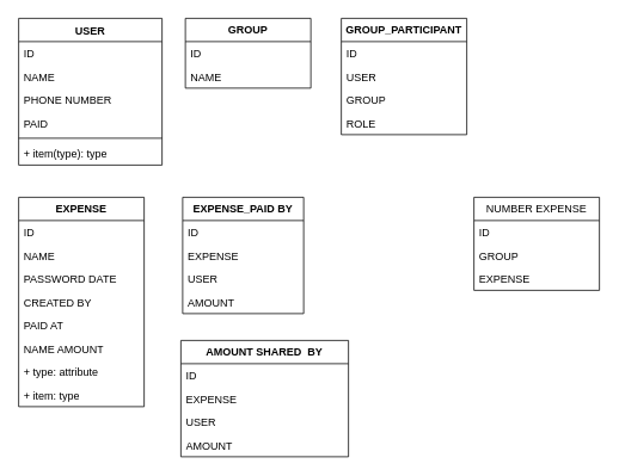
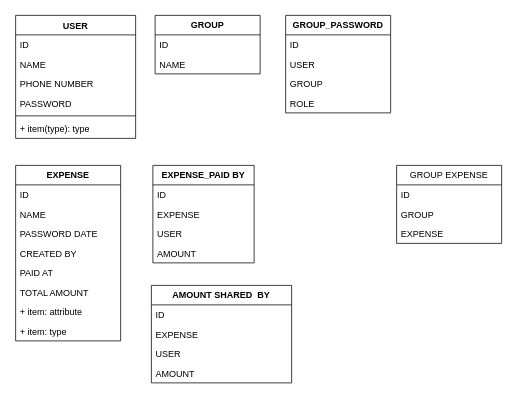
  <mxCell id="0" />
  <mxCell id="1" parent="0" />
  <mxCell id="2" value="USER" style="swimlane;fontStyle=1;align=center;verticalAlign=top;childLayout=stackLayout;horizontal=1;startSize=26;horizontalStack=0;resizeParent=1;resizeParentMax=0;resizeLast=0;collapsible=1;marginBottom=0;whiteSpace=wrap;html=1;" vertex="1" parent="1"><mxGeometry x="20" y="20" width="160" height="164" as="geometry" /></mxCell>
  <mxCell id="3" value="ID&lt;br&gt;" style="text;strokeColor=none;fillColor=none;align=left;verticalAlign=top;spacingLeft=4;spacingRight=4;overflow=hidden;rotatable=0;points=[[0,0.5],[1,0.5]];portConstraint=eastwest;whiteSpace=wrap;html=1;" vertex="1" parent="2"><mxGeometry y="26" width="160" height="26" as="geometry" /></mxCell>
  <mxCell id="4" value="NAME" style="text;strokeColor=none;fillColor=none;align=left;verticalAlign=top;spacingLeft=4;spacingRight=4;overflow=hidden;rotatable=0;points=[[0,0.5],[1,0.5]];portConstraint=eastwest;whiteSpace=wrap;html=1;" vertex="1" parent="2"><mxGeometry y="52" width="160" height="26" as="geometry" /></mxCell>
  <mxCell id="5" value="PHONE NUMBER" style="text;strokeColor=none;fillColor=none;align=left;verticalAlign=top;spacingLeft=4;spacingRight=4;overflow=hidden;rotatable=0;points=[[0,0.5],[1,0.5]];portConstraint=eastwest;whiteSpace=wrap;html=1;" vertex="1" parent="2"><mxGeometry y="78" width="160" height="26" as="geometry" /></mxCell>
- <mxCell id="6" value="PAID" style="text;strokeColor=none;fillColor=none;align=left;verticalAlign=top;spacingLeft=4;spacingRight=4;overflow=hidden;rotatable=0;points=[[0,0.5],[1,0.5]];portConstraint=eastwest;whiteSpace=wrap;html=1;" vertex="1" parent="2"><mxGeometry y="104" width="160" height="26" as="geometry" /></mxCell>
+ <mxCell id="6" value="PASSWORD" style="text;strokeColor=none;fillColor=none;align=left;verticalAlign=top;spacingLeft=4;spacingRight=4;overflow=hidden;rotatable=0;points=[[0,0.5],[1,0.5]];portConstraint=eastwest;whiteSpace=wrap;html=1;" vertex="1" parent="2"><mxGeometry y="104" width="160" height="26" as="geometry" /></mxCell>
  <mxCell id="7" value="" style="line;strokeWidth=1;fillColor=none;align=left;verticalAlign=middle;spacingTop=-1;spacingLeft=3;spacingRight=3;rotatable=0;labelPosition=right;points=[];portConstraint=eastwest;strokeColor=inherit;" vertex="1" parent="2"><mxGeometry y="130" width="160" height="8" as="geometry" /></mxCell>
  <mxCell id="8" value="+ item(type): type" style="text;strokeColor=none;fillColor=none;align=left;verticalAlign=top;spacingLeft=4;spacingRight=4;overflow=hidden;rotatable=0;points=[[0,0.5],[1,0.5]];portConstraint=eastwest;whiteSpace=wrap;html=1;" vertex="1" parent="2"><mxGeometry y="138" width="160" height="26" as="geometry" /></mxCell>
- <mxCell id="9" value="&lt;b&gt;GROUP_PARTICIPANT&lt;/b&gt;" style="swimlane;fontStyle=0;childLayout=stackLayout;horizontal=1;startSize=26;fillColor=none;horizontalStack=0;resizeParent=1;resizeParentMax=0;resizeLast=0;collapsible=1;marginBottom=0;whiteSpace=wrap;html=1;" vertex="1" parent="1"><mxGeometry x="380" y="20" width="140" height="130" as="geometry" /></mxCell>
+ <mxCell id="9" value="&lt;b&gt;GROUP_PASSWORD&lt;/b&gt;" style="swimlane;fontStyle=0;childLayout=stackLayout;horizontal=1;startSize=26;fillColor=none;horizontalStack=0;resizeParent=1;resizeParentMax=0;resizeLast=0;collapsible=1;marginBottom=0;whiteSpace=wrap;html=1;" vertex="1" parent="1"><mxGeometry x="380" y="20" width="140" height="130" as="geometry" /></mxCell>
  <mxCell id="10" value="ID" style="text;strokeColor=none;fillColor=none;align=left;verticalAlign=top;spacingLeft=4;spacingRight=4;overflow=hidden;rotatable=0;points=[[0,0.5],[1,0.5]];portConstraint=eastwest;whiteSpace=wrap;html=1;" vertex="1" parent="9"><mxGeometry y="26" width="140" height="26" as="geometry" /></mxCell>
  <mxCell id="11" value="USER" style="text;strokeColor=none;fillColor=none;align=left;verticalAlign=top;spacingLeft=4;spacingRight=4;overflow=hidden;rotatable=0;points=[[0,0.5],[1,0.5]];portConstraint=eastwest;whiteSpace=wrap;html=1;" vertex="1" parent="9"><mxGeometry y="52" width="140" height="26" as="geometry" /></mxCell>
  <mxCell id="12" value="GROUP" style="text;strokeColor=none;fillColor=none;align=left;verticalAlign=top;spacingLeft=4;spacingRight=4;overflow=hidden;rotatable=0;points=[[0,0.5],[1,0.5]];portConstraint=eastwest;whiteSpace=wrap;html=1;" vertex="1" parent="9"><mxGeometry y="78" width="140" height="26" as="geometry" /></mxCell>
  <mxCell id="13" value="ROLE" style="text;strokeColor=none;fillColor=none;align=left;verticalAlign=top;spacingLeft=4;spacingRight=4;overflow=hidden;rotatable=0;points=[[0,0.5],[1,0.5]];portConstraint=eastwest;whiteSpace=wrap;html=1;" vertex="1" parent="9"><mxGeometry y="104" width="140" height="26" as="geometry" /></mxCell>
  <mxCell id="14" value="&lt;b&gt;GROUP&lt;/b&gt;" style="swimlane;fontStyle=0;childLayout=stackLayout;horizontal=1;startSize=26;fillColor=none;horizontalStack=0;resizeParent=1;resizeParentMax=0;resizeLast=0;collapsible=1;marginBottom=0;whiteSpace=wrap;html=1;" vertex="1" parent="1"><mxGeometry x="206" y="20" width="140" height="78" as="geometry" /></mxCell>
  <mxCell id="15" value="ID" style="text;strokeColor=none;fillColor=none;align=left;verticalAlign=top;spacingLeft=4;spacingRight=4;overflow=hidden;rotatable=0;points=[[0,0.5],[1,0.5]];portConstraint=eastwest;whiteSpace=wrap;html=1;" vertex="1" parent="14"><mxGeometry y="26" width="140" height="26" as="geometry" /></mxCell>
  <mxCell id="16" value="NAME" style="text;strokeColor=none;fillColor=none;align=left;verticalAlign=top;spacingLeft=4;spacingRight=4;overflow=hidden;rotatable=0;points=[[0,0.5],[1,0.5]];portConstraint=eastwest;whiteSpace=wrap;html=1;" vertex="1" parent="14"><mxGeometry y="52" width="140" height="26" as="geometry" /></mxCell>
  <mxCell id="17" value="&lt;b&gt;EXPENSE&lt;/b&gt;" style="swimlane;fontStyle=0;childLayout=stackLayout;horizontal=1;startSize=26;fillColor=none;horizontalStack=0;resizeParent=1;resizeParentMax=0;resizeLast=0;collapsible=1;marginBottom=0;whiteSpace=wrap;html=1;" vertex="1" parent="1"><mxGeometry x="20" y="220" width="140" height="234" as="geometry" /></mxCell>
  <mxCell id="18" value="ID" style="text;strokeColor=none;fillColor=none;align=left;verticalAlign=top;spacingLeft=4;spacingRight=4;overflow=hidden;rotatable=0;points=[[0,0.5],[1,0.5]];portConstraint=eastwest;whiteSpace=wrap;html=1;" vertex="1" parent="17"><mxGeometry y="26" width="140" height="26" as="geometry" /></mxCell>
  <mxCell id="19" value="NAME" style="text;strokeColor=none;fillColor=none;align=left;verticalAlign=top;spacingLeft=4;spacingRight=4;overflow=hidden;rotatable=0;points=[[0,0.5],[1,0.5]];portConstraint=eastwest;whiteSpace=wrap;html=1;" vertex="1" parent="17"><mxGeometry y="52" width="140" height="26" as="geometry" /></mxCell>
  <mxCell id="20" value="PASSWORD DATE" style="text;strokeColor=none;fillColor=none;align=left;verticalAlign=top;spacingLeft=4;spacingRight=4;overflow=hidden;rotatable=0;points=[[0,0.5],[1,0.5]];portConstraint=eastwest;whiteSpace=wrap;html=1;" vertex="1" parent="17"><mxGeometry y="78" width="140" height="26" as="geometry" /></mxCell>
  <mxCell id="21" value="CREATED BY" style="text;strokeColor=none;fillColor=none;align=left;verticalAlign=top;spacingLeft=4;spacingRight=4;overflow=hidden;rotatable=0;points=[[0,0.5],[1,0.5]];portConstraint=eastwest;whiteSpace=wrap;html=1;" vertex="1" parent="17"><mxGeometry y="104" width="140" height="26" as="geometry" /></mxCell>
  <mxCell id="22" value="PAID AT" style="text;strokeColor=none;fillColor=none;align=left;verticalAlign=top;spacingLeft=4;spacingRight=4;overflow=hidden;rotatable=0;points=[[0,0.5],[1,0.5]];portConstraint=eastwest;whiteSpace=wrap;html=1;" vertex="1" parent="17"><mxGeometry y="130" width="140" height="26" as="geometry" /></mxCell>
- <mxCell id="23" value="NAME AMOUNT" style="text;strokeColor=none;fillColor=none;align=left;verticalAlign=top;spacingLeft=4;spacingRight=4;overflow=hidden;rotatable=0;points=[[0,0.5],[1,0.5]];portConstraint=eastwest;whiteSpace=wrap;html=1;" vertex="1" parent="17"><mxGeometry y="156" width="140" height="26" as="geometry" /></mxCell>
- <mxCell id="24" value="+ type: attribute" style="text;strokeColor=none;fillColor=none;align=left;verticalAlign=top;spacingLeft=4;spacingRight=4;overflow=hidden;rotatable=0;points=[[0,0.5],[1,0.5]];portConstraint=eastwest;whiteSpace=wrap;html=1;" vertex="1" parent="17"><mxGeometry y="182" width="140" height="26" as="geometry" /></mxCell>
+ <mxCell id="23" value="TOTAL AMOUNT" style="text;strokeColor=none;fillColor=none;align=left;verticalAlign=top;spacingLeft=4;spacingRight=4;overflow=hidden;rotatable=0;points=[[0,0.5],[1,0.5]];portConstraint=eastwest;whiteSpace=wrap;html=1;" vertex="1" parent="17"><mxGeometry y="156" width="140" height="26" as="geometry" /></mxCell>
+ <mxCell id="24" value="+ item: attribute" style="text;strokeColor=none;fillColor=none;align=left;verticalAlign=top;spacingLeft=4;spacingRight=4;overflow=hidden;rotatable=0;points=[[0,0.5],[1,0.5]];portConstraint=eastwest;whiteSpace=wrap;html=1;" vertex="1" parent="17"><mxGeometry y="182" width="140" height="26" as="geometry" /></mxCell>
  <mxCell id="25" value="+ item: type" style="text;strokeColor=none;fillColor=none;align=left;verticalAlign=top;spacingLeft=4;spacingRight=4;overflow=hidden;rotatable=0;points=[[0,0.5],[1,0.5]];portConstraint=eastwest;whiteSpace=wrap;html=1;" vertex="1" parent="17"><mxGeometry y="208" width="140" height="26" as="geometry" /></mxCell>
  <mxCell id="26" value="&lt;b&gt;EXPENSE_PAID BY&lt;/b&gt;" style="swimlane;fontStyle=0;childLayout=stackLayout;horizontal=1;startSize=26;fillColor=none;horizontalStack=0;resizeParent=1;resizeParentMax=0;resizeLast=0;collapsible=1;marginBottom=0;whiteSpace=wrap;html=1;" vertex="1" parent="1"><mxGeometry x="203" y="220" width="135" height="130" as="geometry" /></mxCell>
  <mxCell id="27" value="ID" style="text;strokeColor=none;fillColor=none;align=left;verticalAlign=top;spacingLeft=4;spacingRight=4;overflow=hidden;rotatable=0;points=[[0,0.5],[1,0.5]];portConstraint=eastwest;whiteSpace=wrap;html=1;" vertex="1" parent="26"><mxGeometry y="26" width="135" height="26" as="geometry" /></mxCell>
  <mxCell id="28" value="EXPENSE" style="text;strokeColor=none;fillColor=none;align=left;verticalAlign=top;spacingLeft=4;spacingRight=4;overflow=hidden;rotatable=0;points=[[0,0.5],[1,0.5]];portConstraint=eastwest;whiteSpace=wrap;html=1;" vertex="1" parent="26"><mxGeometry y="52" width="135" height="26" as="geometry" /></mxCell>
  <mxCell id="29" value="USER" style="text;strokeColor=none;fillColor=none;align=left;verticalAlign=top;spacingLeft=4;spacingRight=4;overflow=hidden;rotatable=0;points=[[0,0.5],[1,0.5]];portConstraint=eastwest;whiteSpace=wrap;html=1;" vertex="1" parent="26"><mxGeometry y="78" width="135" height="26" as="geometry" /></mxCell>
  <mxCell id="30" value="AMOUNT" style="text;strokeColor=none;fillColor=none;align=left;verticalAlign=top;spacingLeft=4;spacingRight=4;overflow=hidden;rotatable=0;points=[[0,0.5],[1,0.5]];portConstraint=eastwest;whiteSpace=wrap;html=1;" vertex="1" parent="26"><mxGeometry y="104" width="135" height="26" as="geometry" /></mxCell>
- <mxCell id="31" value="NUMBER EXPENSE" style="swimlane;fontStyle=0;childLayout=stackLayout;horizontal=1;startSize=26;fillColor=none;horizontalStack=0;resizeParent=1;resizeParentMax=0;resizeLast=0;collapsible=1;marginBottom=0;whiteSpace=wrap;html=1;" vertex="1" parent="1"><mxGeometry x="528" y="220" width="140" height="104" as="geometry" /></mxCell>
+ <mxCell id="31" value="GROUP EXPENSE" style="swimlane;fontStyle=0;childLayout=stackLayout;horizontal=1;startSize=26;fillColor=none;horizontalStack=0;resizeParent=1;resizeParentMax=0;resizeLast=0;collapsible=1;marginBottom=0;whiteSpace=wrap;html=1;" vertex="1" parent="1"><mxGeometry x="528" y="220" width="140" height="104" as="geometry" /></mxCell>
  <mxCell id="32" value="ID" style="text;strokeColor=none;fillColor=none;align=left;verticalAlign=top;spacingLeft=4;spacingRight=4;overflow=hidden;rotatable=0;points=[[0,0.5],[1,0.5]];portConstraint=eastwest;whiteSpace=wrap;html=1;" vertex="1" parent="31"><mxGeometry y="26" width="140" height="26" as="geometry" /></mxCell>
  <mxCell id="33" value="GROUP" style="text;strokeColor=none;fillColor=none;align=left;verticalAlign=top;spacingLeft=4;spacingRight=4;overflow=hidden;rotatable=0;points=[[0,0.5],[1,0.5]];portConstraint=eastwest;whiteSpace=wrap;html=1;" vertex="1" parent="31"><mxGeometry y="52" width="140" height="26" as="geometry" /></mxCell>
  <mxCell id="34" value="EXPENSE" style="text;strokeColor=none;fillColor=none;align=left;verticalAlign=top;spacingLeft=4;spacingRight=4;overflow=hidden;rotatable=0;points=[[0,0.5],[1,0.5]];portConstraint=eastwest;whiteSpace=wrap;html=1;" vertex="1" parent="31"><mxGeometry y="78" width="140" height="26" as="geometry" /></mxCell>
  <mxCell id="35" value="&lt;b&gt;AMOUNT SHARED&amp;nbsp; BY&lt;/b&gt;" style="swimlane;fontStyle=0;childLayout=stackLayout;horizontal=1;startSize=26;fillColor=none;horizontalStack=0;resizeParent=1;resizeParentMax=0;resizeLast=0;collapsible=1;marginBottom=0;whiteSpace=wrap;html=1;" vertex="1" parent="1"><mxGeometry x="201" y="380" width="187" height="130" as="geometry" /></mxCell>
  <mxCell id="36" value="ID" style="text;strokeColor=none;fillColor=none;align=left;verticalAlign=top;spacingLeft=4;spacingRight=4;overflow=hidden;rotatable=0;points=[[0,0.5],[1,0.5]];portConstraint=eastwest;whiteSpace=wrap;html=1;" vertex="1" parent="35"><mxGeometry y="26" width="187" height="26" as="geometry" /></mxCell>
  <mxCell id="37" value="EXPENSE" style="text;strokeColor=none;fillColor=none;align=left;verticalAlign=top;spacingLeft=4;spacingRight=4;overflow=hidden;rotatable=0;points=[[0,0.5],[1,0.5]];portConstraint=eastwest;whiteSpace=wrap;html=1;" vertex="1" parent="35"><mxGeometry y="52" width="187" height="26" as="geometry" /></mxCell>
  <mxCell id="38" value="USER" style="text;strokeColor=none;fillColor=none;align=left;verticalAlign=top;spacingLeft=4;spacingRight=4;overflow=hidden;rotatable=0;points=[[0,0.5],[1,0.5]];portConstraint=eastwest;whiteSpace=wrap;html=1;" vertex="1" parent="35"><mxGeometry y="78" width="187" height="26" as="geometry" /></mxCell>
  <mxCell id="39" value="AMOUNT" style="text;strokeColor=none;fillColor=none;align=left;verticalAlign=top;spacingLeft=4;spacingRight=4;overflow=hidden;rotatable=0;points=[[0,0.5],[1,0.5]];portConstraint=eastwest;whiteSpace=wrap;html=1;" vertex="1" parent="35"><mxGeometry y="104" width="187" height="26" as="geometry" /></mxCell>
